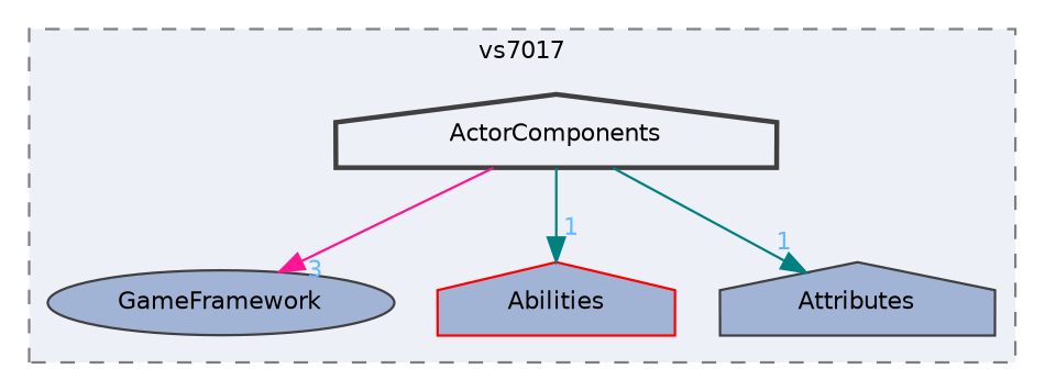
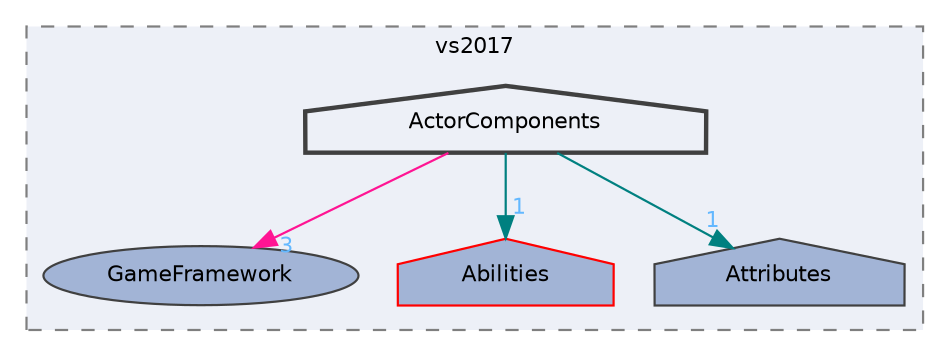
  digraph {
    compound=true
    node [color=grey25 fillcolor="#a2b4d6" fontname=Helvetica fontsize=10 shape=house style=filled]
    edge [color=teal fontcolor=steelblue1 fontname=Helvetica fontsize=10 headlabel=1 labeldistance=1.5 labelfontname=Helvetica labelfontsize=10]
    n1 [height=0.2 label=GameFramework shape=ellipse width=0.4]
    n2 [color=red height=0.2 label=Abilities width=0.4]
    n3 [height=0.2 label=Attributes width=0.4]
    n4 [fillcolor="#edf0f7" height=0.2 label=ActorComponents style="filled,bold" width=0.4]
    subgraph cluster_1 {
      bgcolor="#edf0f7"
      fontname=Helvetica
      fontsize=10
-     label=vs7017
+     label=vs2017
      pencolor=grey50
      style="filled,dashed"
      n1
      n2
      n3
      n4
    }
    n4 -> n1 [color=deeppink headlabel=3]
    n4 -> n2
    n4 -> n3
  }
